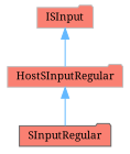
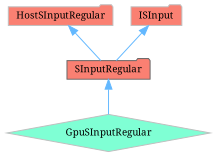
  digraph {
    fontname="Noto Serif"
    node [color=grey75 fillcolor=salmon fontname="Noto Serif" fontsize=10 shape=folder style=filled]
    edge [color=steelblue1 dir=back fontname="Noto Serif" fontsize=10 labelfontname=Helvetica labelfontsize=10 style=solid]
    n1 [color=gray40 fontcolor=black height=0.2 label=SInputRegular width=0.4]
+   n2 [fillcolor=aquamarine height=0.2 label=GpuSInputRegular shape=diamond width=0.4]
    n3 [height=0.2 label=HostSInputRegular width=0.4]
    n4 [height=0.2 label=ISInput width=0.4]
+   n1 -> n2
    n3 -> n1
-   n4 -> n3
+   n4 -> n1
  }
